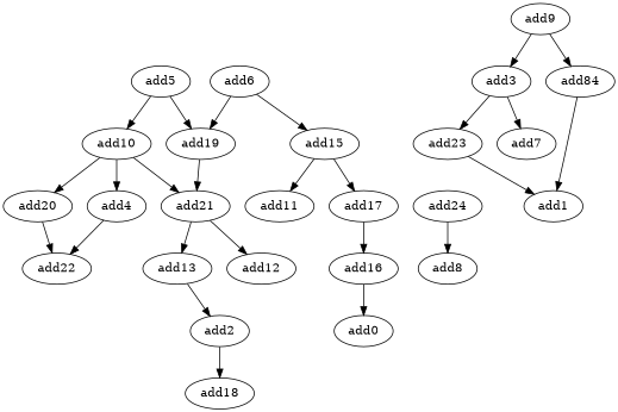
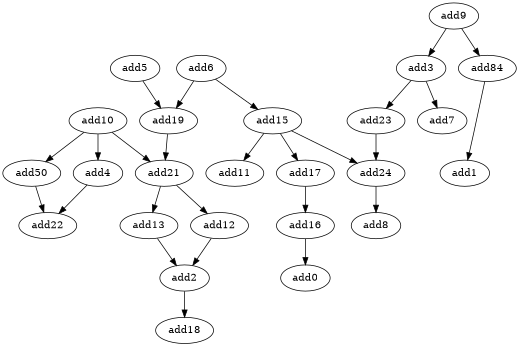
  strict digraph {
    node [opcode=add]
-   add20
+   add20 [label=add50]
    add22
    add5
    add10
    add19
    add21
    add4
    n8 [label=add84]
    add1
    add17
    add16
    add0
    add13
    add12
    add2
    add23
    add24
    add8
    add18
    add6
    add15
    add11
    add3
    add7
    add9
    add20 -> add22
-   add5 -> add10
    add5 -> add19
    add10 -> add20
    add10 -> add21
    add10 -> add4
    add19 -> add21
    add21 -> add13
    add21 -> add12
    add4 -> add22
    n8 -> add1
    add17 -> add16
    add16 -> add0
    add13 -> add2
+   add12 -> add2
    add2 -> add18
-   add23 -> add1
+   add23 -> add24
    add24 -> add8
    add6 -> add19
    add6 -> add15
    add15 -> add17
+   add15 -> add24
    add15 -> add11
    add3 -> add23
    add3 -> add7
    add9 -> n8
    add9 -> add3
  }
